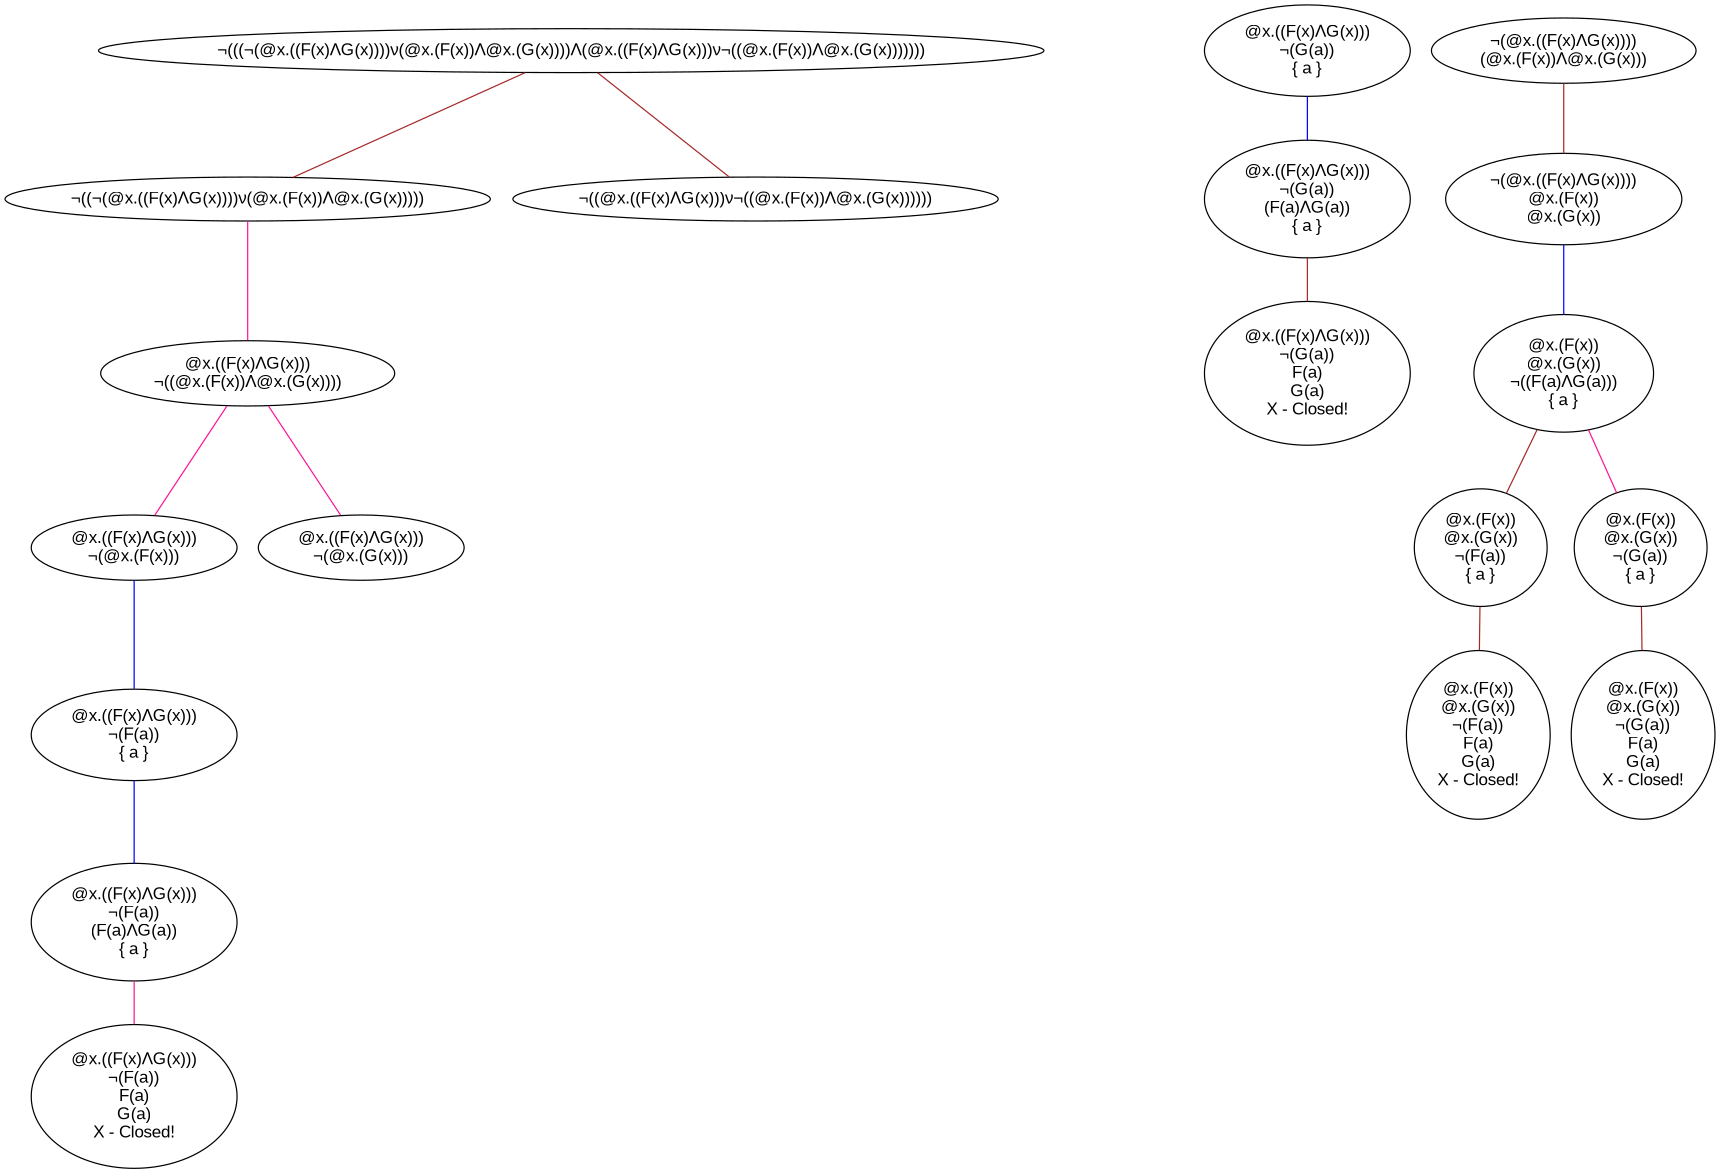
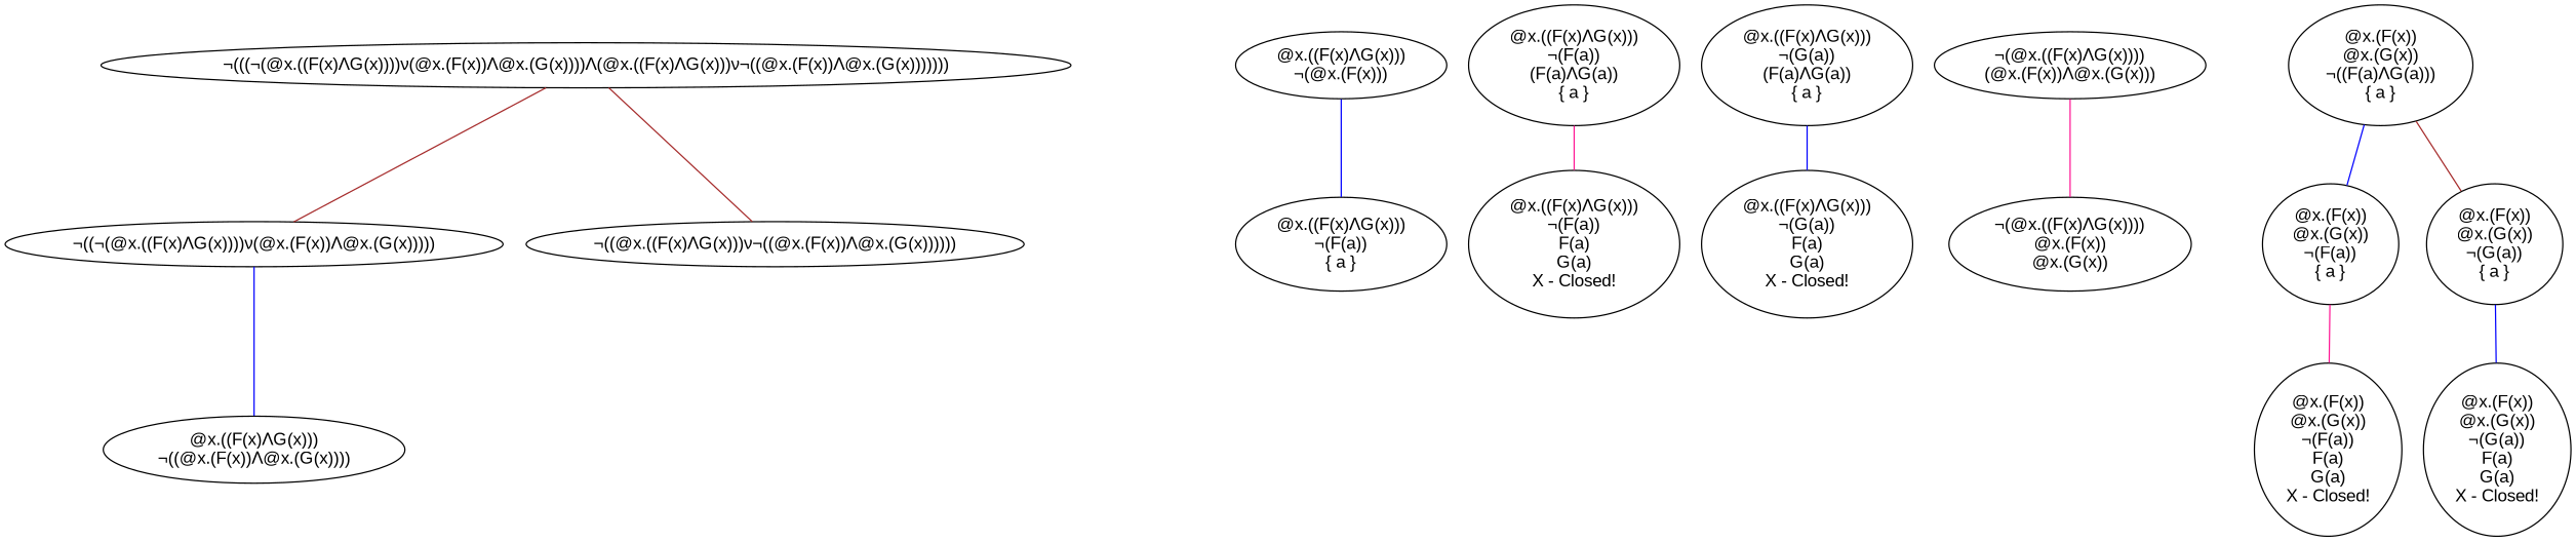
  graph {
    node [fontname=arial]
    edge [color=deeppink]
    n1 [label="¬(((¬(@x.((F(x)ΛG(x))))ν(@x.(F(x))Λ@x.(G(x))))Λ(@x.((F(x)ΛG(x)))ν¬((@x.(F(x))Λ@x.(G(x)))))))\n"]
    n2 [label="¬((¬(@x.((F(x)ΛG(x))))ν(@x.(F(x))Λ@x.(G(x)))))\n"]
    n3 [label="¬((@x.((F(x)ΛG(x)))ν¬((@x.(F(x))Λ@x.(G(x))))))\n"]
    n4 [label="@x.((F(x)ΛG(x)))\n¬((@x.(F(x))Λ@x.(G(x))))\n"]
    n5 [label="@x.((F(x)ΛG(x)))\n¬(@x.(F(x)))\n"]
-   n6 [label="@x.((F(x)ΛG(x)))\n¬(@x.(G(x)))\n"]
    n7 [label="@x.((F(x)ΛG(x)))\n¬(F(a))\n{ a }"]
    n8 [label="@x.((F(x)ΛG(x)))\n¬(F(a))\n(F(a)ΛG(a))\n{ a }"]
    n9 [label="@x.((F(x)ΛG(x)))\n¬(F(a))\nF(a)\nG(a)\nX - Closed!"]
-   n10 [label="@x.((F(x)ΛG(x)))\n¬(G(a))\n{ a }"]
    n11 [label="@x.((F(x)ΛG(x)))\n¬(G(a))\n(F(a)ΛG(a))\n{ a }"]
    n12 [label="@x.((F(x)ΛG(x)))\n¬(G(a))\nF(a)\nG(a)\nX - Closed!"]
    n13 [label="¬(@x.((F(x)ΛG(x))))\n(@x.(F(x))Λ@x.(G(x)))\n"]
    n14 [label="¬(@x.((F(x)ΛG(x))))\n@x.(F(x))\n@x.(G(x))\n"]
    n15 [label="@x.(F(x))\n@x.(G(x))\n¬((F(a)ΛG(a)))\n{ a }"]
    n16 [label="@x.(F(x))\n@x.(G(x))\n¬(F(a))\n{ a }"]
    n17 [label="@x.(F(x))\n@x.(G(x))\n¬(G(a))\n{ a }"]
    n18 [label="@x.(F(x))\n@x.(G(x))\n¬(F(a))\nF(a)\nG(a)\nX - Closed!"]
    n19 [label="@x.(F(x))\n@x.(G(x))\n¬(G(a))\nF(a)\nG(a)\nX - Closed!"]
    n1 -- n2 [color=brown]
    n1 -- n3 [color=brown]
-   n2 -- n4
-   n4 -- n5
-   n4 -- n6
+   n2 -- n4 [color=blue]
    n5 -- n7 [color=blue]
-   n7 -- n8 [color=blue]
    n8 -- n9
-   n10 -- n11 [color=blue]
-   n11 -- n12 [color=brown]
-   n13 -- n14 [color=brown]
-   n14 -- n15 [color=blue]
-   n15 -- n16 [color=brown]
-   n15 -- n17
-   n16 -- n18 [color=brown]
-   n17 -- n19 [color=brown]
+   n11 -- n12 [color=blue]
+   n13 -- n14
+   n15 -- n16 [color=blue]
+   n15 -- n17 [color=brown]
+   n16 -- n18
+   n17 -- n19 [color=blue]
  }
